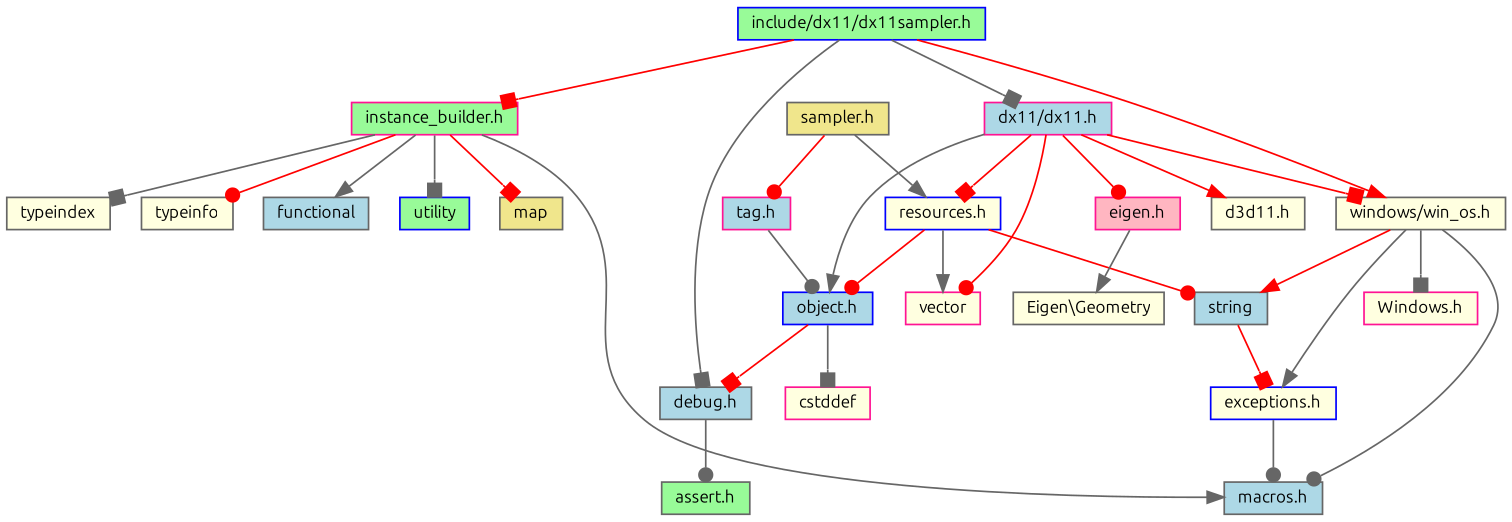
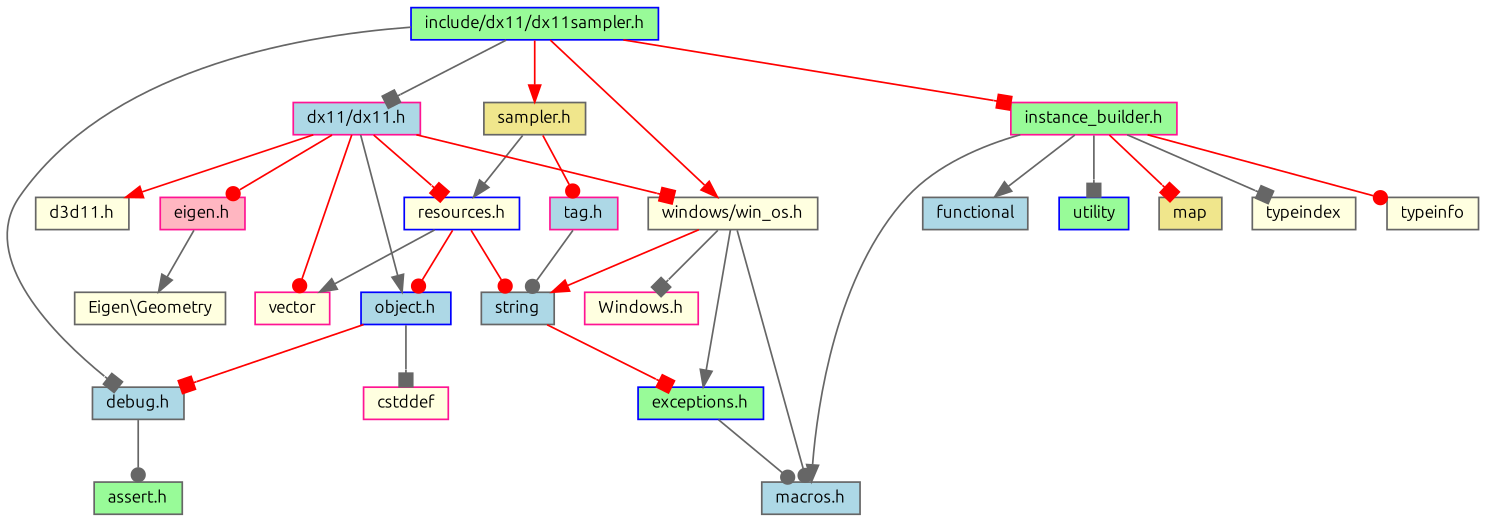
  digraph {
    fontname=Ubuntu
    node [color=gray40 fillcolor=lightyellow fontname=Ubuntu fontsize=10 shape=record style=filled]
    edge [arrowhead=box color=gray40 fontname=Ubuntu fontsize=10 labelfontname=Helvetica labelfontsize=10 style=solid]
    n1 [color=blue fillcolor=palegreen fontcolor=black height=0.2 label="include/dx11/dx11sampler.h" width=0.4]
    n2 [fillcolor=khaki height=0.2 label="sampler.h" width=0.4]
    n3 [fillcolor=lightblue height=0.2 label="debug.h" width=0.4]
    n4 [color=deeppink fillcolor=lightblue height=0.2 label="dx11/dx11.h" width=0.4]
    n5 [height=0.2 label="windows/win_os.h" width=0.4]
    n6 [color=deeppink fillcolor=palegreen height=0.2 label="instance_builder.h" width=0.4]
    n7 [color=deeppink fillcolor=lightblue height=0.2 label="tag.h" width=0.4]
    n8 [color=blue height=0.2 label="resources.h" width=0.4]
    n9 [fillcolor=palegreen height=0.2 label="assert.h" width=0.4]
    n10 [color=deeppink height=0.2 label=vector width=0.4]
    n11 [color=blue fillcolor=lightblue height=0.2 label="object.h" width=0.4]
    n12 [height=0.2 label="d3d11.h" width=0.4]
    n13 [color=deeppink fillcolor=lightpink height=0.2 label="eigen.h" width=0.4]
    n14 [fillcolor=lightblue height=0.2 label=string width=0.4]
    n15 [color=deeppink height=0.2 label="Windows.h" width=0.4]
-   n16 [color=blue height=0.2 label="exceptions.h" width=0.4]
+   n16 [color=blue fillcolor=palegreen height=0.2 label="exceptions.h" width=0.4]
    n17 [fillcolor=lightblue height=0.2 label="macros.h" width=0.4]
    n18 [height=0.2 label=typeindex width=0.4]
    n19 [height=0.2 label=typeinfo width=0.4]
    n20 [fillcolor=lightblue height=0.2 label=functional width=0.4]
    n21 [color=blue fillcolor=palegreen height=0.2 label=utility width=0.4]
    n22 [fillcolor=khaki height=0.2 label=map width=0.4]
    n23 [color=deeppink height=0.2 label=cstddef width=0.4]
    n24 [height=0.2 label="Eigen\\Geometry" width=0.4]
+   n1 -> n2 [arrowhead=normal color=red]
    n1 -> n3
    n1 -> n4
    n1 -> n5 [arrowhead=normal color=red]
    n1 -> n6 [color=red]
    n2 -> n7 [arrowhead=dot color=red]
    n2 -> n8 [arrowhead=normal]
    n3 -> n9 [arrowhead=dot]
    n4 -> n5 [color=red]
    n4 -> n8 [color=red]
    n4 -> n10 [arrowhead=dot color=red]
    n4 -> n11 [arrowhead=normal]
    n4 -> n12 [arrowhead=normal color=red]
    n4 -> n13 [arrowhead=dot color=red]
    n5 -> n14 [arrowhead=normal color=red]
    n5 -> n15
    n5 -> n16 [arrowhead=normal]
    n5 -> n17 [arrowhead=dot]
    n6 -> n17 [arrowhead=normal]
    n6 -> n18
    n6 -> n19 [arrowhead=dot color=red]
    n6 -> n20 [arrowhead=normal]
    n6 -> n21
    n6 -> n22 [color=red]
-   n7 -> n11 [arrowhead=dot]
+   n7 -> n14 [arrowhead=dot]
    n8 -> n10 [arrowhead=normal]
    n8 -> n11 [arrowhead=dot color=red]
    n8 -> n14 [arrowhead=dot color=red]
    n11 -> n3 [color=red]
    n11 -> n23
    n13 -> n24 [arrowhead=normal]
    n14 -> n16 [color=red]
    n16 -> n17 [arrowhead=dot]
  }
